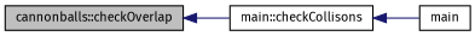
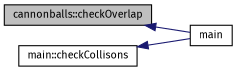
  digraph {
    fontname="Fira Sans"
    rankdir=LR
    node [color=black fillcolor=white fontname="Fira Sans" fontsize=10 shape=record style=filled]
    edge [color=midnightblue dir=back fontname="Fira Sans" fontsize=10 labelfontname=Helvetica labelfontsize=10 style=solid]
    n1 [fillcolor=grey75 fontcolor=black height=0.2 label="cannonballs::checkOverlap" width=0.4]
    n2 [height=0.2 label="main::checkCollisons" width=0.4]
    n3 [height=0.2 label=main width=0.4]
-   n1 -> n2
+   n1 -> n3
    n2 -> n3
  }
